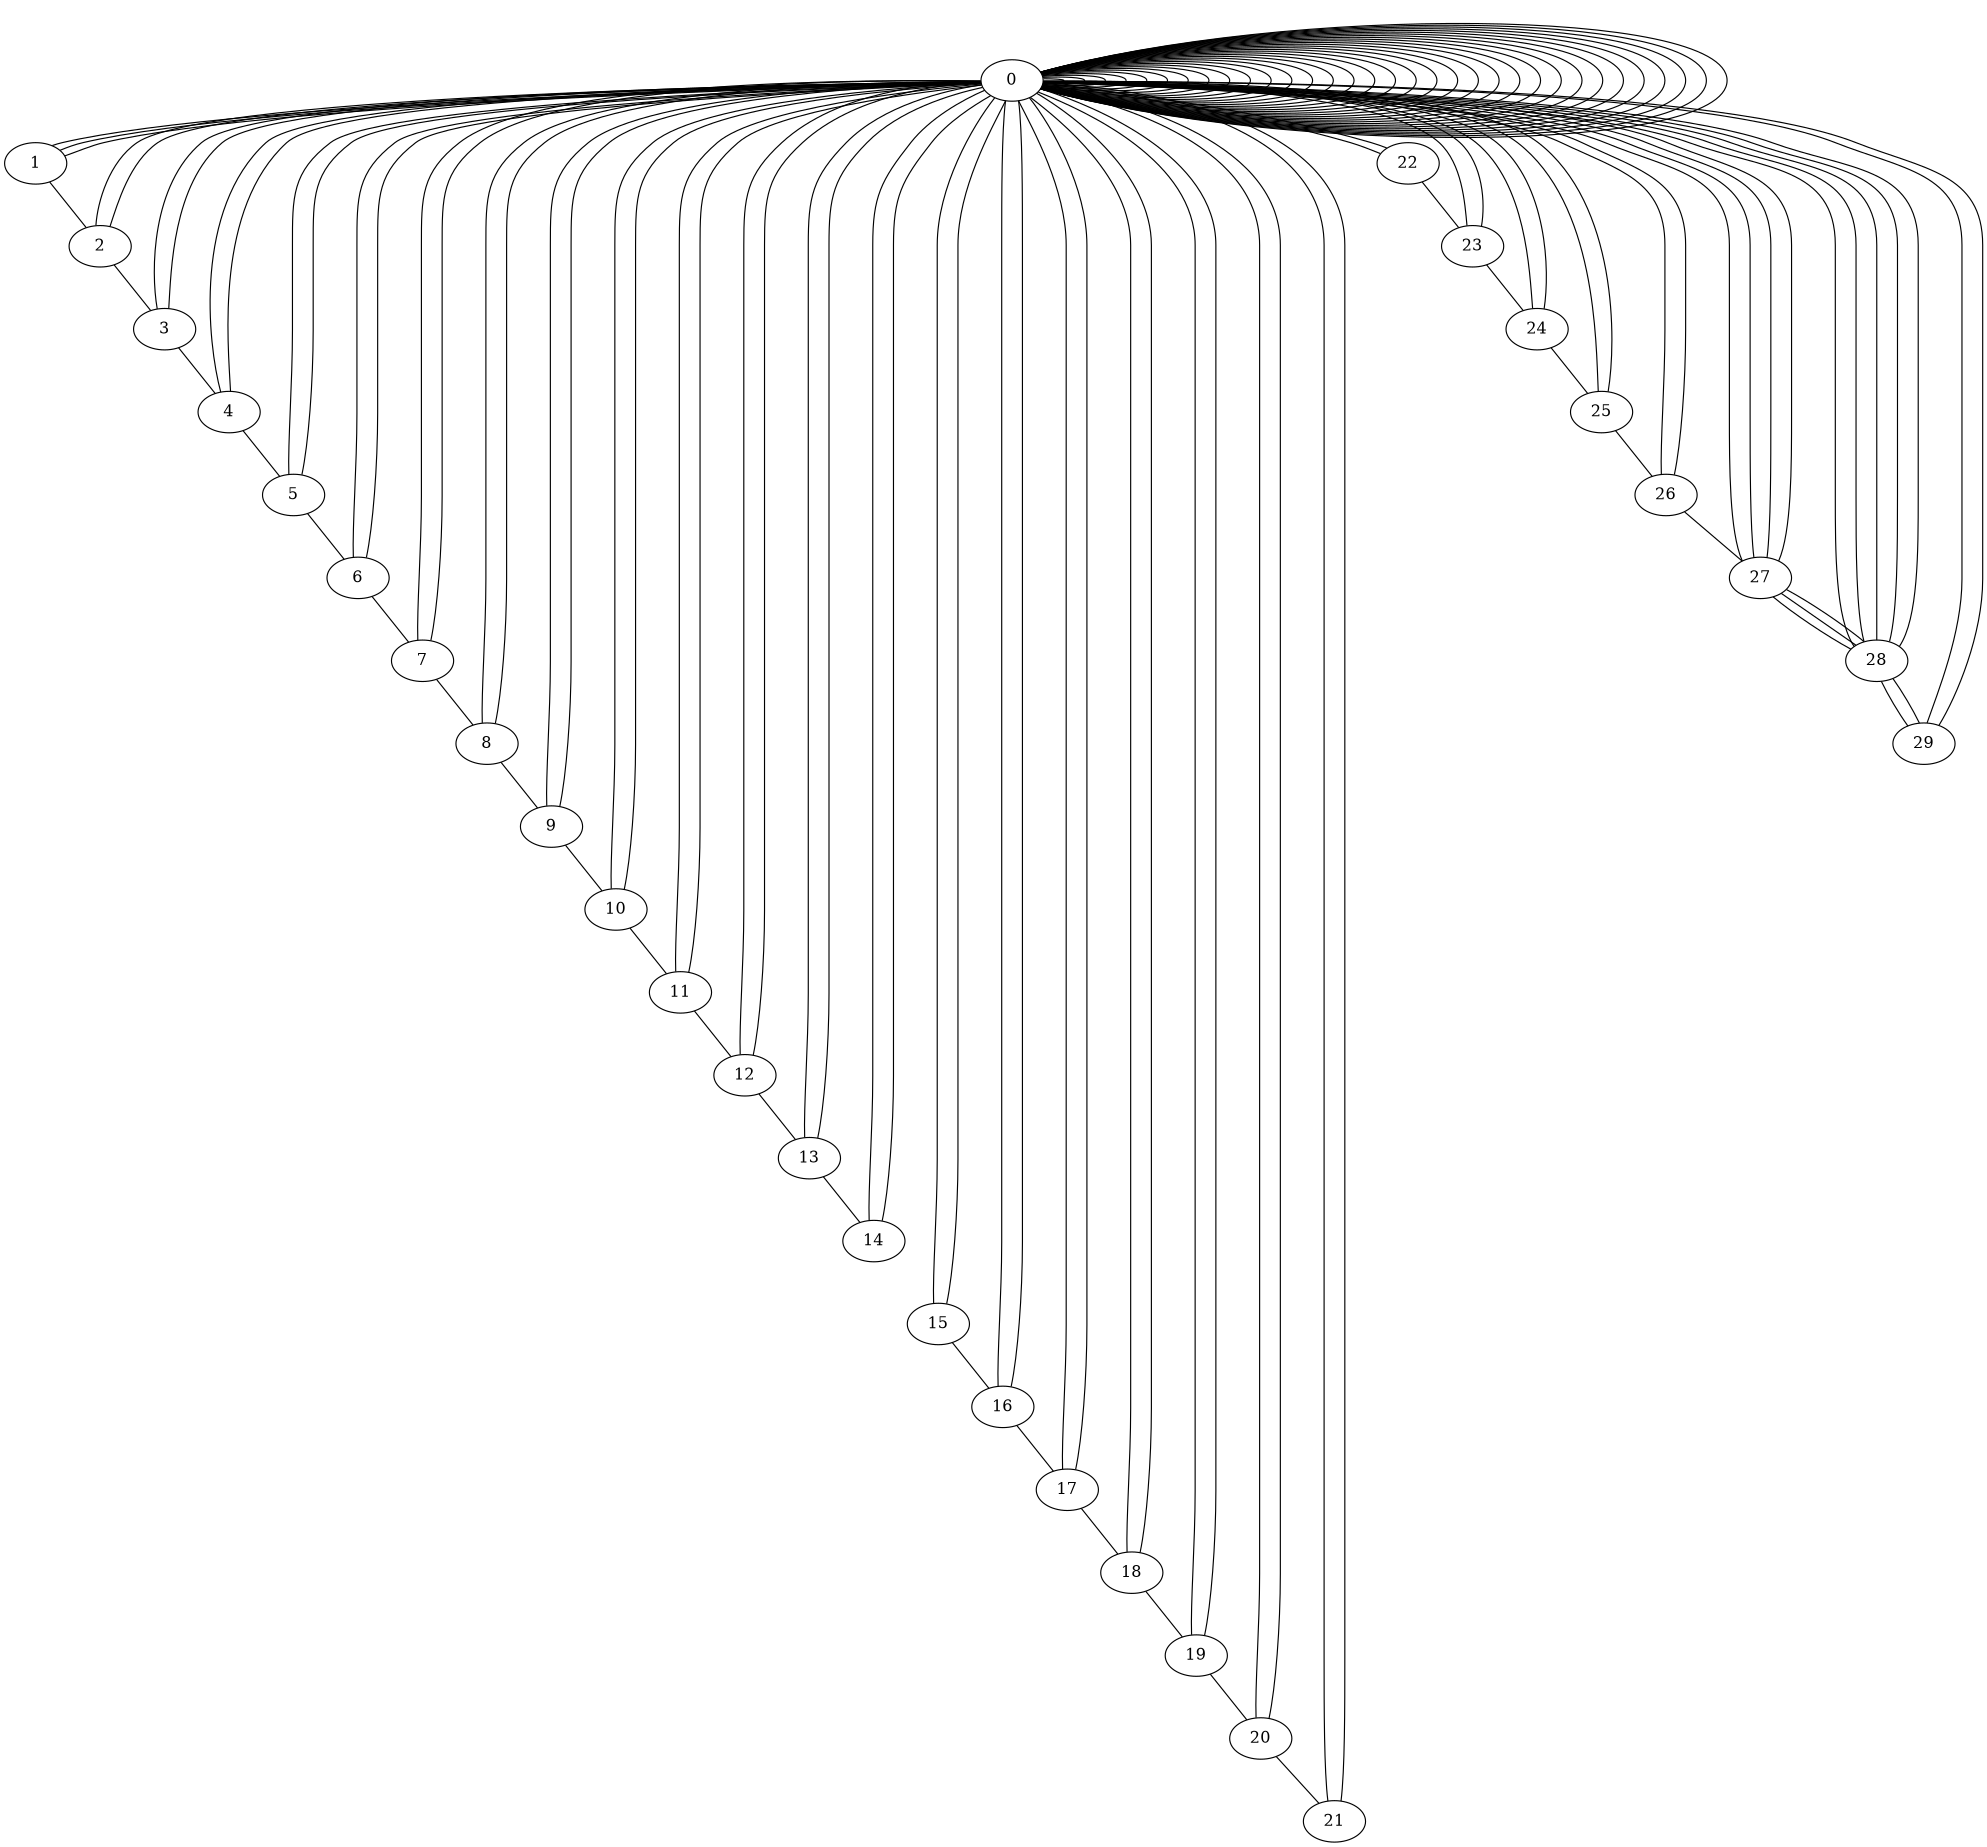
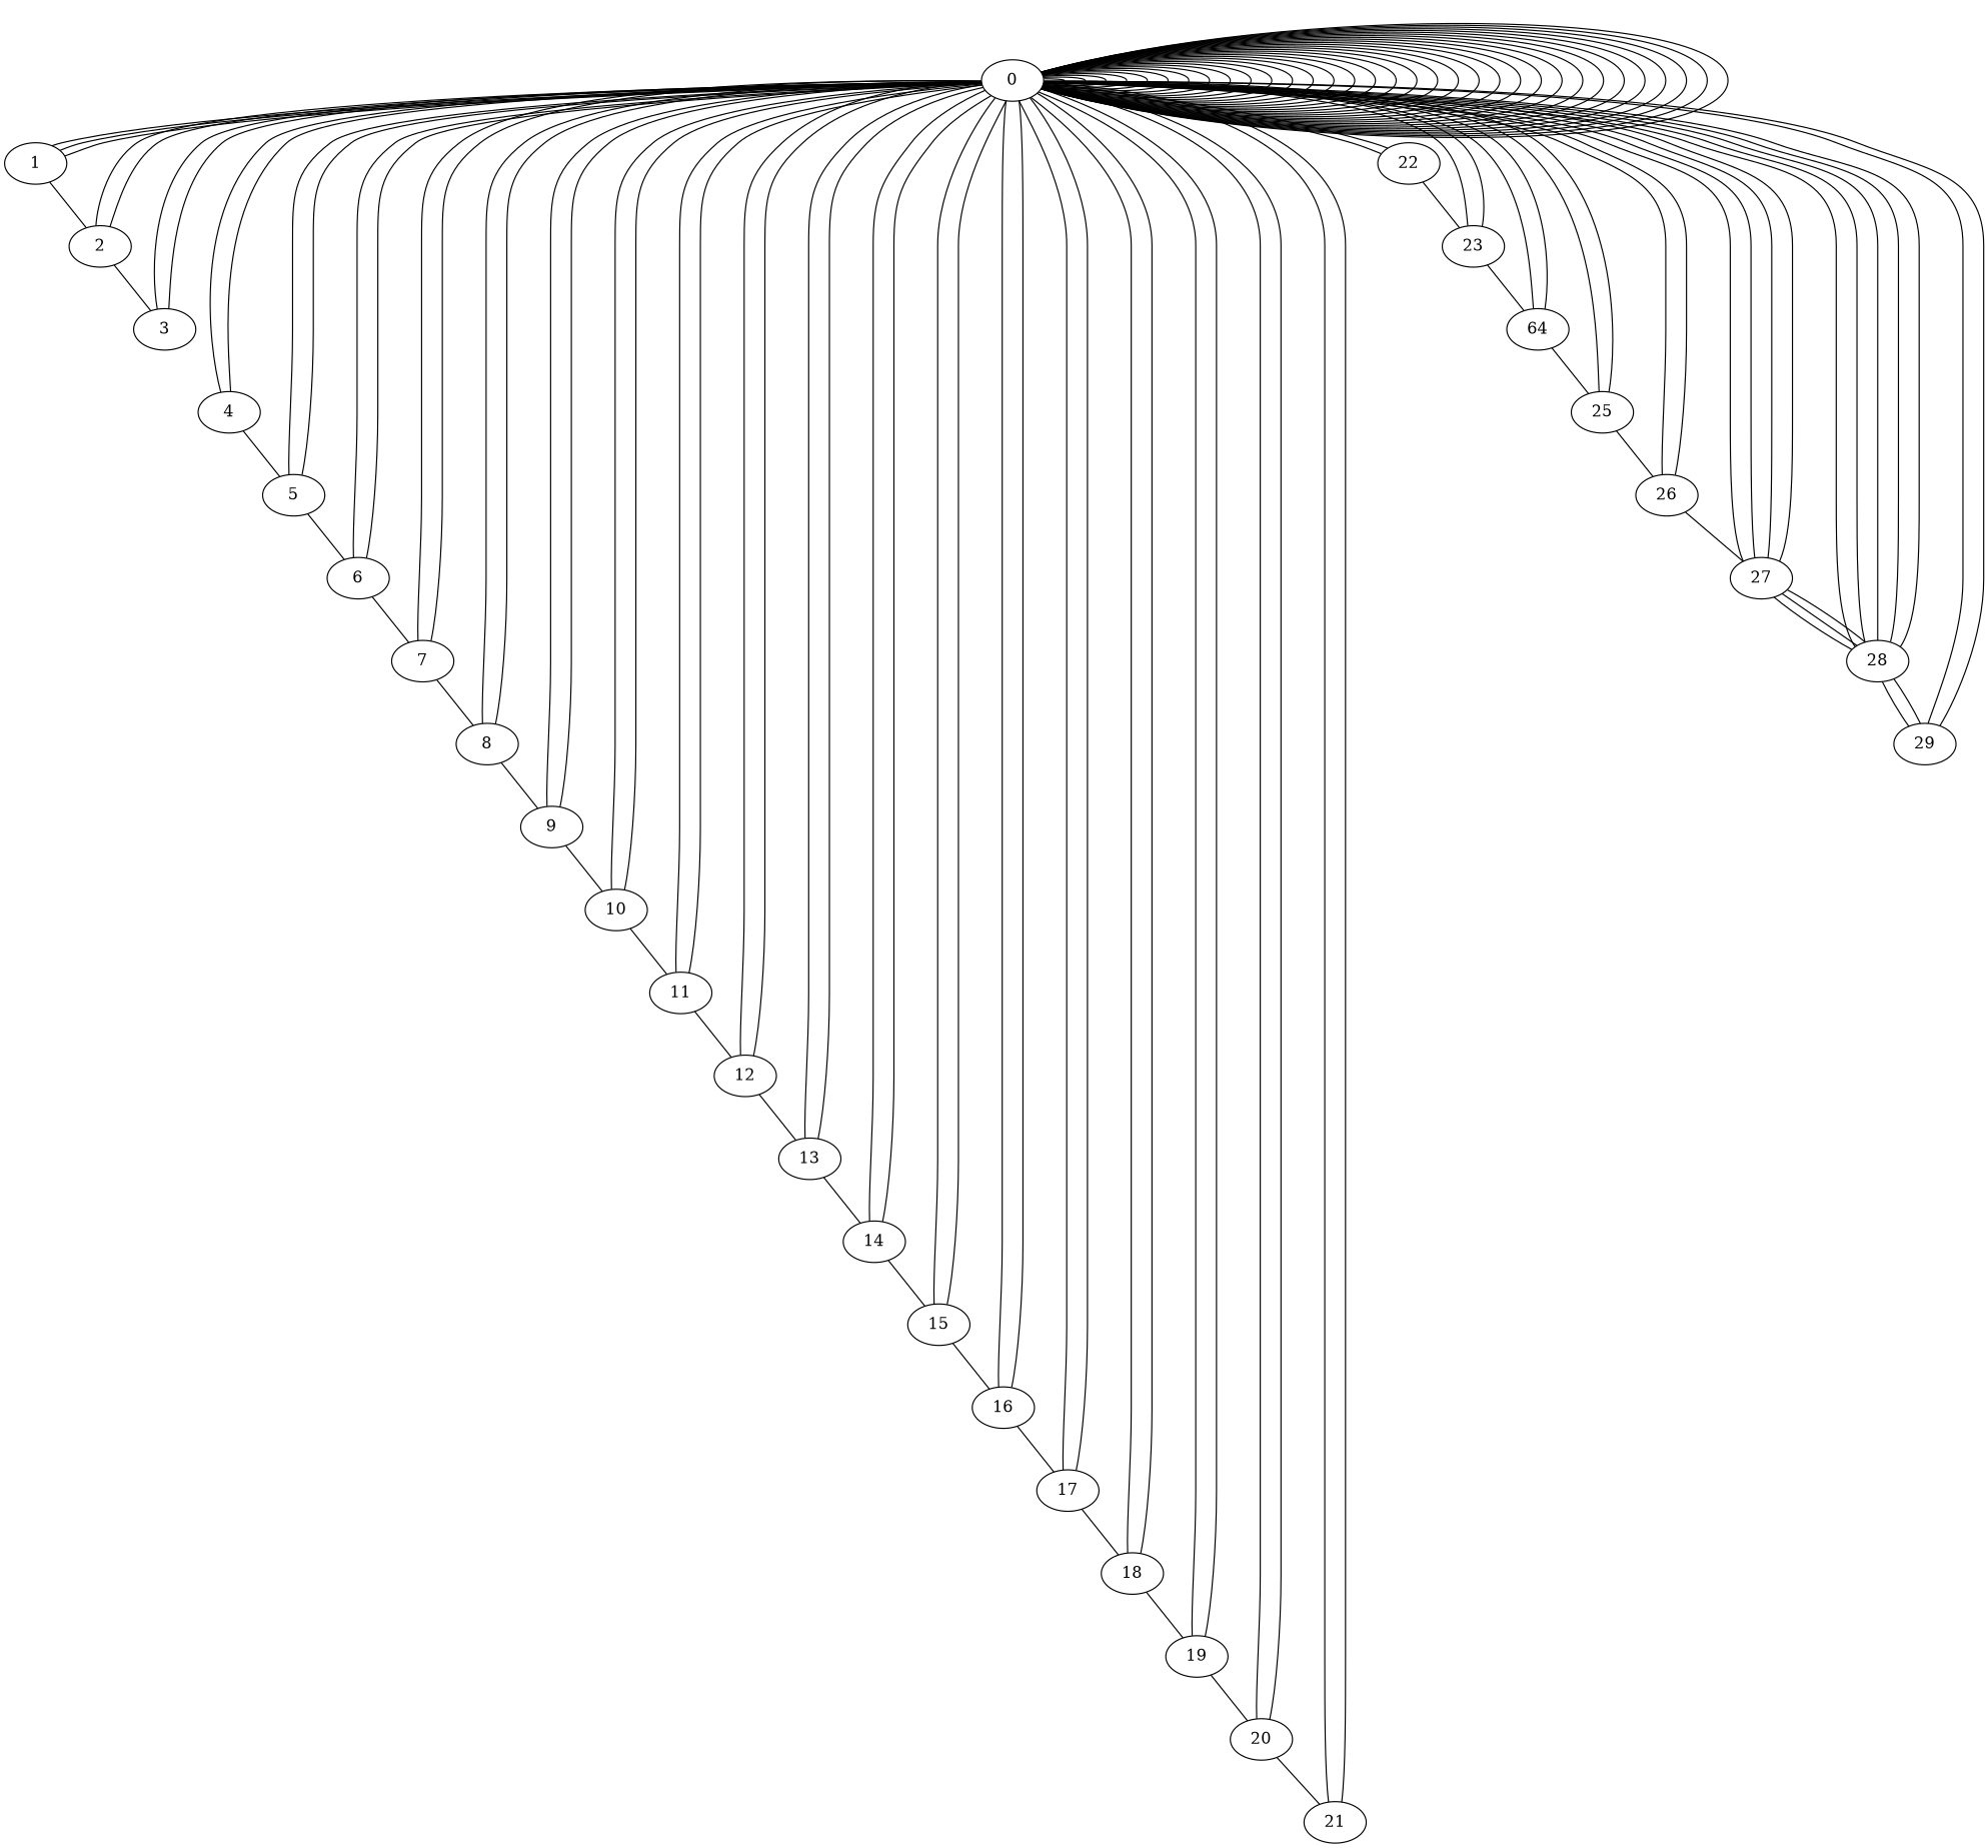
  graph {
    0
    1
    2
    3
    4
    5
    6
    7
    8
    9
    10
    11
    12
    13
    14
    15
    16
    17
    18
    19
    20
    21
    22
    23
-   24
+   24 [label=64]
    25
    26
    27
    28
    29
    0 -- 0
    0 -- 0
    0 -- 0
    0 -- 0
    0 -- 0
    0 -- 0
    0 -- 0
    0 -- 0
    0 -- 0
    0 -- 0
    0 -- 0
    0 -- 0
    0 -- 0
    0 -- 0
    0 -- 0
    0 -- 0
    0 -- 0
    0 -- 0
    0 -- 0
    0 -- 0
    0 -- 0
    0 -- 0
    0 -- 0
    0 -- 0
    0 -- 0
    0 -- 0
    0 -- 0
    0 -- 0
    0 -- 0
    0 -- 0
    0 -- 0
    0 -- 0
    0 -- 0
    0 -- 1
    0 -- 1
    0 -- 2
    0 -- 3
    0 -- 4
    0 -- 5
    0 -- 6
    0 -- 7
    0 -- 8
    0 -- 9
    0 -- 10
    0 -- 11
    0 -- 12
    0 -- 13
    0 -- 14
    0 -- 15
    0 -- 16
    0 -- 17
    0 -- 18
    0 -- 19
    0 -- 20
    0 -- 21
    0 -- 22
    0 -- 23
    0 -- 24
    0 -- 25
    0 -- 26
    0 -- 27
    0 -- 28
    0 -- 28
    0 -- 28
    0 -- 29
    0 -- 29
    1 -- 0
    1 -- 2
    2 -- 0
    2 -- 3
    3 -- 0
-   3 -- 4
    4 -- 0
    4 -- 5
    5 -- 0
    5 -- 6
    6 -- 0
    6 -- 7
    7 -- 0
    7 -- 8
    8 -- 0
    8 -- 9
    9 -- 0
    9 -- 10
    10 -- 0
    10 -- 11
    11 -- 0
    11 -- 12
    12 -- 0
    12 -- 13
    13 -- 0
    13 -- 14
    14 -- 0
+   14 -- 15
    15 -- 0
    15 -- 16
    16 -- 0
    16 -- 17
    17 -- 0
    17 -- 18
    18 -- 0
    18 -- 19
    19 -- 0
    19 -- 20
    20 -- 0
    20 -- 21
    21 -- 0
    22 -- 0
    22 -- 23
    23 -- 0
    23 -- 24
    24 -- 0
    24 -- 25
    25 -- 0
    25 -- 26
    26 -- 0
    26 -- 27
    27 -- 0
    27 -- 0
    27 -- 0
    27 -- 28
    27 -- 28
    27 -- 28
    28 -- 0
    28 -- 0
    28 -- 29
    28 -- 29
  }
